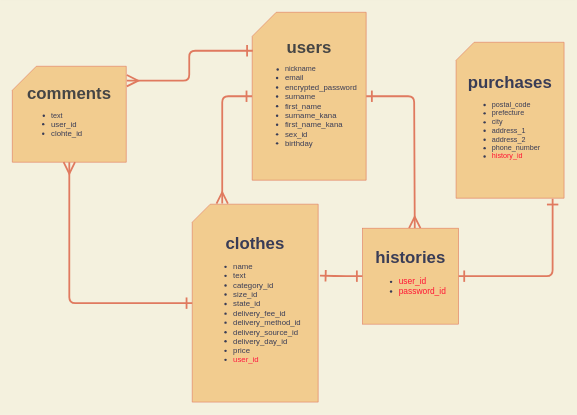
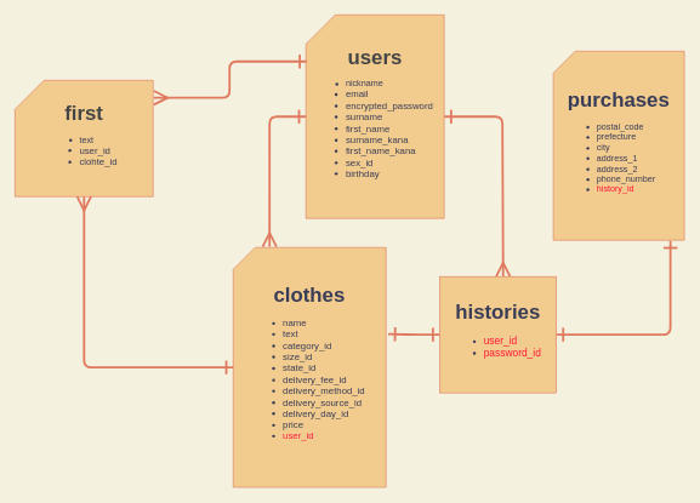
  <mxCell id="0" />
  <mxCell id="1" parent="0" />
  <mxCell id="2" style="edgeStyle=orthogonalEdgeStyle;curved=0;rounded=1;sketch=0;orthogonalLoop=1;jettySize=auto;html=1;strokeColor=#E07A5F;fillColor=#F2CC8F;fontColor=#393C56;entryX=0.238;entryY=-0.003;entryDx=0;entryDy=0;entryPerimeter=0;endArrow=ERmany;endFill=0;startArrow=ERone;startFill=0;strokeWidth=3;targetPerimeterSpacing=0;endSize=15;startSize=15;" parent="1" source="4" target="5" edge="1"><mxGeometry relative="1" as="geometry"><mxPoint x="370" y="330" as="targetPoint" /><Array as="points"><mxPoint x="370" y="160" /></Array></mxGeometry></mxCell>
  <mxCell id="3" style="edgeStyle=orthogonalEdgeStyle;curved=0;rounded=1;sketch=0;orthogonalLoop=1;jettySize=auto;html=1;startArrow=ERone;startFill=0;startSize=15;endArrow=ERmany;endFill=0;endSize=15;targetPerimeterSpacing=0;strokeColor=#E07A5F;strokeWidth=3;fillColor=#F2CC8F;fontColor=#393C56;entryX=0;entryY=0.456;entryDx=0;entryDy=0;entryPerimeter=0;" parent="1" source="4" target="8" edge="1"><mxGeometry relative="1" as="geometry"><mxPoint x="690" y="370" as="targetPoint" /><Array as="points"><mxPoint x="690" y="160" /></Array></mxGeometry></mxCell>
  <mxCell id="4" value="&lt;font style=&quot;font-size: 28px&quot; color=&quot;#454545&quot;&gt;&lt;b&gt;users&lt;/b&gt;&lt;/font&gt;&lt;br&gt;&lt;ul&gt;&lt;li style=&quot;text-align: left&quot;&gt;&lt;font style=&quot;font-size: 12px&quot;&gt;nickname&lt;/font&gt;&lt;/li&gt;&lt;li style=&quot;font-size: 13px ; text-align: left&quot;&gt;&lt;span&gt;email&lt;/span&gt;&lt;/li&gt;&lt;li style=&quot;font-size: 13px ; text-align: left&quot;&gt;&lt;span&gt;encrypted_password&lt;/span&gt;&lt;/li&gt;&lt;li style=&quot;font-size: 13px ; text-align: left&quot;&gt;&lt;span&gt;surname&lt;/span&gt;&lt;/li&gt;&lt;li style=&quot;font-size: 13px ; text-align: left&quot;&gt;&lt;span&gt;first_name&lt;/span&gt;&lt;/li&gt;&lt;li style=&quot;font-size: 13px ; text-align: left&quot;&gt;&lt;span&gt;surname_kana&lt;/span&gt;&lt;/li&gt;&lt;li style=&quot;font-size: 13px ; text-align: left&quot;&gt;&lt;span&gt;first_name_kana&lt;/span&gt;&lt;/li&gt;&lt;li style=&quot;font-size: 13px ; text-align: left&quot;&gt;&lt;span&gt;sex_id&lt;/span&gt;&lt;/li&gt;&lt;li style=&quot;font-size: 13px ; text-align: left&quot;&gt;&lt;span&gt;birthday&lt;/span&gt;&lt;/li&gt;&lt;/ul&gt;" style="shape=card;whiteSpace=wrap;html=1;size=40;fillColor=#F2CC8F;strokeColor=#E07A5F;fontColor=#393C56;" parent="1" vertex="1"><mxGeometry x="420" y="20" width="190" height="280" as="geometry" /></mxCell>
  <mxCell id="5" value="&lt;font style=&quot;font-size: 28px&quot;&gt;&lt;b&gt;clothes&lt;/b&gt;&lt;/font&gt;&lt;br&gt;&lt;ul style=&quot;font-size: 13px&quot;&gt;&lt;li style=&quot;text-align: left&quot;&gt;name&lt;/li&gt;&lt;li style=&quot;text-align: left&quot;&gt;text&lt;/li&gt;&lt;li style=&quot;text-align: left&quot;&gt;category_id&lt;/li&gt;&lt;li style=&quot;text-align: left&quot;&gt;size_id&lt;/li&gt;&lt;li style=&quot;text-align: left&quot;&gt;state_id&lt;/li&gt;&lt;li style=&quot;text-align: left&quot;&gt;delivery_fee_id&lt;/li&gt;&lt;li style=&quot;text-align: left&quot;&gt;delivery_method_id&lt;/li&gt;&lt;li style=&quot;text-align: left&quot;&gt;delivery_source_id&lt;/li&gt;&lt;li style=&quot;text-align: left&quot;&gt;delivery_day_id&lt;/li&gt;&lt;li style=&quot;text-align: left&quot;&gt;price&lt;/li&gt;&lt;li style=&quot;text-align: left&quot;&gt;&lt;font color=&quot;#ff1940&quot;&gt;user_id&lt;/font&gt;&lt;/li&gt;&lt;/ul&gt;" style="shape=card;whiteSpace=wrap;html=1;fillColor=#F2CC8F;strokeColor=#E07A5F;fontColor=#393C56;" parent="1" vertex="1"><mxGeometry x="320" y="340" width="210" height="330" as="geometry" /></mxCell>
  <mxCell id="6" style="edgeStyle=orthogonalEdgeStyle;curved=0;rounded=1;sketch=0;orthogonalLoop=1;jettySize=auto;html=1;entryX=1.014;entryY=0.361;entryDx=0;entryDy=0;entryPerimeter=0;startArrow=ERone;startFill=0;startSize=15;endArrow=ERone;endFill=0;endSize=15;targetPerimeterSpacing=0;strokeColor=#E07A5F;strokeWidth=3;fillColor=#F2CC8F;fontColor=#393C56;" parent="1" source="8" target="5" edge="1"><mxGeometry relative="1" as="geometry" /></mxCell>
  <mxCell id="7" style="edgeStyle=orthogonalEdgeStyle;rounded=1;sketch=0;orthogonalLoop=1;jettySize=auto;html=1;startArrow=ERone;startFill=0;startSize=15;endArrow=ERone;endFill=0;endSize=15;targetPerimeterSpacing=0;strokeColor=#E07A5F;strokeWidth=3;fillColor=#F2CC8F;fontColor=#393C56;entryX=0.894;entryY=1.004;entryDx=0;entryDy=0;entryPerimeter=0;" parent="1" source="8" target="9" edge="1"><mxGeometry relative="1" as="geometry"><mxPoint x="920" y="340" as="targetPoint" /><Array as="points"><mxPoint x="921" y="460" /></Array></mxGeometry></mxCell>
  <mxCell id="8" value="&lt;font&gt;&lt;font style=&quot;font-size: 28px&quot;&gt;&lt;b&gt;histories&lt;/b&gt;&lt;/font&gt;&lt;br&gt;&lt;/font&gt;&lt;ul style=&quot;font-size: 14px&quot;&gt;&lt;li style=&quot;text-align: left&quot;&gt;&lt;font color=&quot;#ff1434&quot;&gt;user_id&lt;/font&gt;&lt;/li&gt;&lt;li style=&quot;text-align: left&quot;&gt;&lt;font color=&quot;#ff1434&quot;&gt;password_id&lt;/font&gt;&lt;/li&gt;&lt;/ul&gt;" style="whiteSpace=wrap;html=1;aspect=fixed;direction=south;fillColor=#F2CC8F;strokeColor=#E07A5F;fontColor=#393C56;" parent="1" vertex="1"><mxGeometry x="604" y="380" width="160" height="160" as="geometry" /></mxCell>
  <mxCell id="9" value="&lt;font style=&quot;font-size: 28px&quot;&gt;&lt;b&gt;purchases&lt;/b&gt;&lt;/font&gt;&lt;br&gt;&lt;ul&gt;&lt;li style=&quot;text-align: left&quot;&gt;postal_code&lt;/li&gt;&lt;li style=&quot;text-align: left&quot;&gt;prefecture&lt;/li&gt;&lt;li style=&quot;text-align: left&quot;&gt;city&lt;/li&gt;&lt;li style=&quot;text-align: left&quot;&gt;address_1&lt;/li&gt;&lt;li style=&quot;text-align: left&quot;&gt;address_2&lt;/li&gt;&lt;li style=&quot;text-align: left&quot;&gt;phone_number&lt;/li&gt;&lt;li style=&quot;text-align: left&quot;&gt;&lt;font color=&quot;#ff1434&quot;&gt;history_id&lt;/font&gt;&lt;/li&gt;&lt;/ul&gt;" style="shape=card;whiteSpace=wrap;html=1;rounded=0;sketch=0;strokeColor=#E07A5F;fillColor=#F2CC8F;fontColor=#393C56;" parent="1" vertex="1"><mxGeometry x="760" y="70" width="180" height="260" as="geometry" /></mxCell>
- <mxCell id="10" value="&lt;font color=&quot;#454545&quot;&gt;&lt;span style=&quot;font-size: 28px&quot;&gt;&lt;b&gt;comments&lt;/b&gt;&lt;/span&gt;&lt;/font&gt;&lt;br&gt;&lt;ul&gt;&lt;li style=&quot;text-align: left&quot;&gt;text&lt;/li&gt;&lt;li style=&quot;font-size: 13px ; text-align: left&quot;&gt;user_id&lt;/li&gt;&lt;li style=&quot;font-size: 13px ; text-align: left&quot;&gt;clohte_id&lt;/li&gt;&lt;/ul&gt;" style="shape=card;whiteSpace=wrap;html=1;size=40;fillColor=#F2CC8F;strokeColor=#E07A5F;fontColor=#393C56;" vertex="1" parent="1"><mxGeometry x="20" y="110" width="190" height="160" as="geometry" /></mxCell>
+ <mxCell id="10" value="&lt;font color=&quot;#454545&quot;&gt;&lt;span style=&quot;font-size: 28px&quot;&gt;&lt;b&gt;first&lt;/b&gt;&lt;/span&gt;&lt;/font&gt;&lt;br&gt;&lt;ul&gt;&lt;li style=&quot;text-align: left&quot;&gt;text&lt;/li&gt;&lt;li style=&quot;font-size: 13px ; text-align: left&quot;&gt;user_id&lt;/li&gt;&lt;li style=&quot;font-size: 13px ; text-align: left&quot;&gt;clohte_id&lt;/li&gt;&lt;/ul&gt;" style="shape=card;whiteSpace=wrap;html=1;size=40;fillColor=#F2CC8F;strokeColor=#E07A5F;fontColor=#393C56;" vertex="1" parent="1"><mxGeometry x="20" y="110" width="190" height="160" as="geometry" /></mxCell>
  <mxCell id="11" style="edgeStyle=orthogonalEdgeStyle;curved=0;rounded=1;sketch=0;orthogonalLoop=1;jettySize=auto;html=1;strokeColor=#E07A5F;fillColor=#F2CC8F;fontColor=#393C56;entryX=0.5;entryY=1;entryDx=0;entryDy=0;entryPerimeter=0;endArrow=ERmany;endFill=0;startArrow=ERone;startFill=0;strokeWidth=3;targetPerimeterSpacing=0;endSize=15;startSize=15;" edge="1" parent="1" source="5" target="10"><mxGeometry relative="1" as="geometry"><mxPoint x="79.98" y="459.01" as="targetPoint" /><mxPoint x="130" y="280" as="sourcePoint" /></mxGeometry></mxCell>
  <mxCell id="12" style="edgeStyle=orthogonalEdgeStyle;curved=0;rounded=1;sketch=0;orthogonalLoop=1;jettySize=auto;html=1;strokeColor=#E07A5F;fillColor=#F2CC8F;fontColor=#393C56;entryX=1.005;entryY=0.15;entryDx=0;entryDy=0;entryPerimeter=0;endArrow=ERmany;endFill=0;startArrow=ERone;startFill=0;strokeWidth=3;targetPerimeterSpacing=0;endSize=15;startSize=15;exitX=0.005;exitY=0.229;exitDx=0;exitDy=0;exitPerimeter=0;" edge="1" parent="1" source="4" target="10"><mxGeometry relative="1" as="geometry"><mxPoint x="229.98" y="349.01" as="targetPoint" /><mxPoint x="280" y="170" as="sourcePoint" /></mxGeometry></mxCell>
